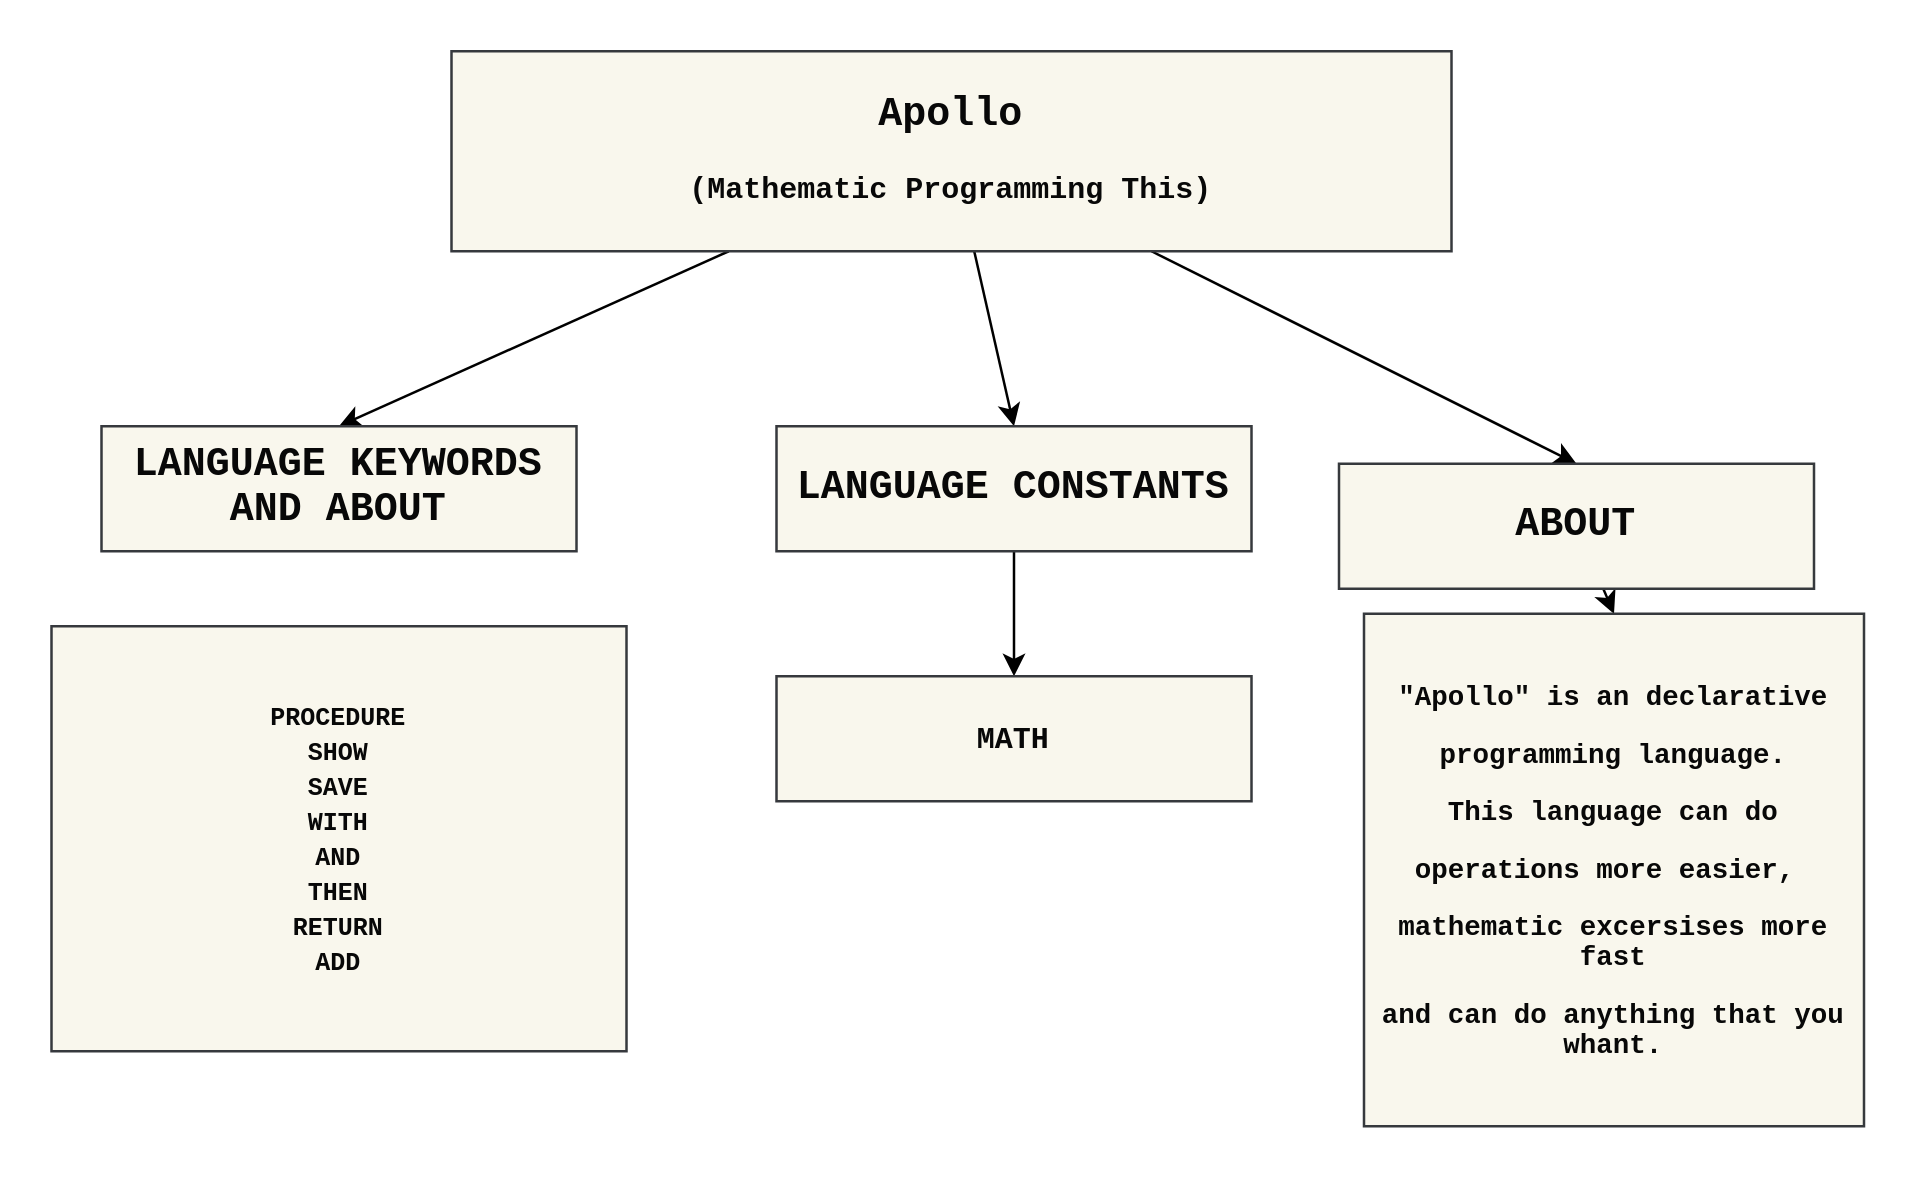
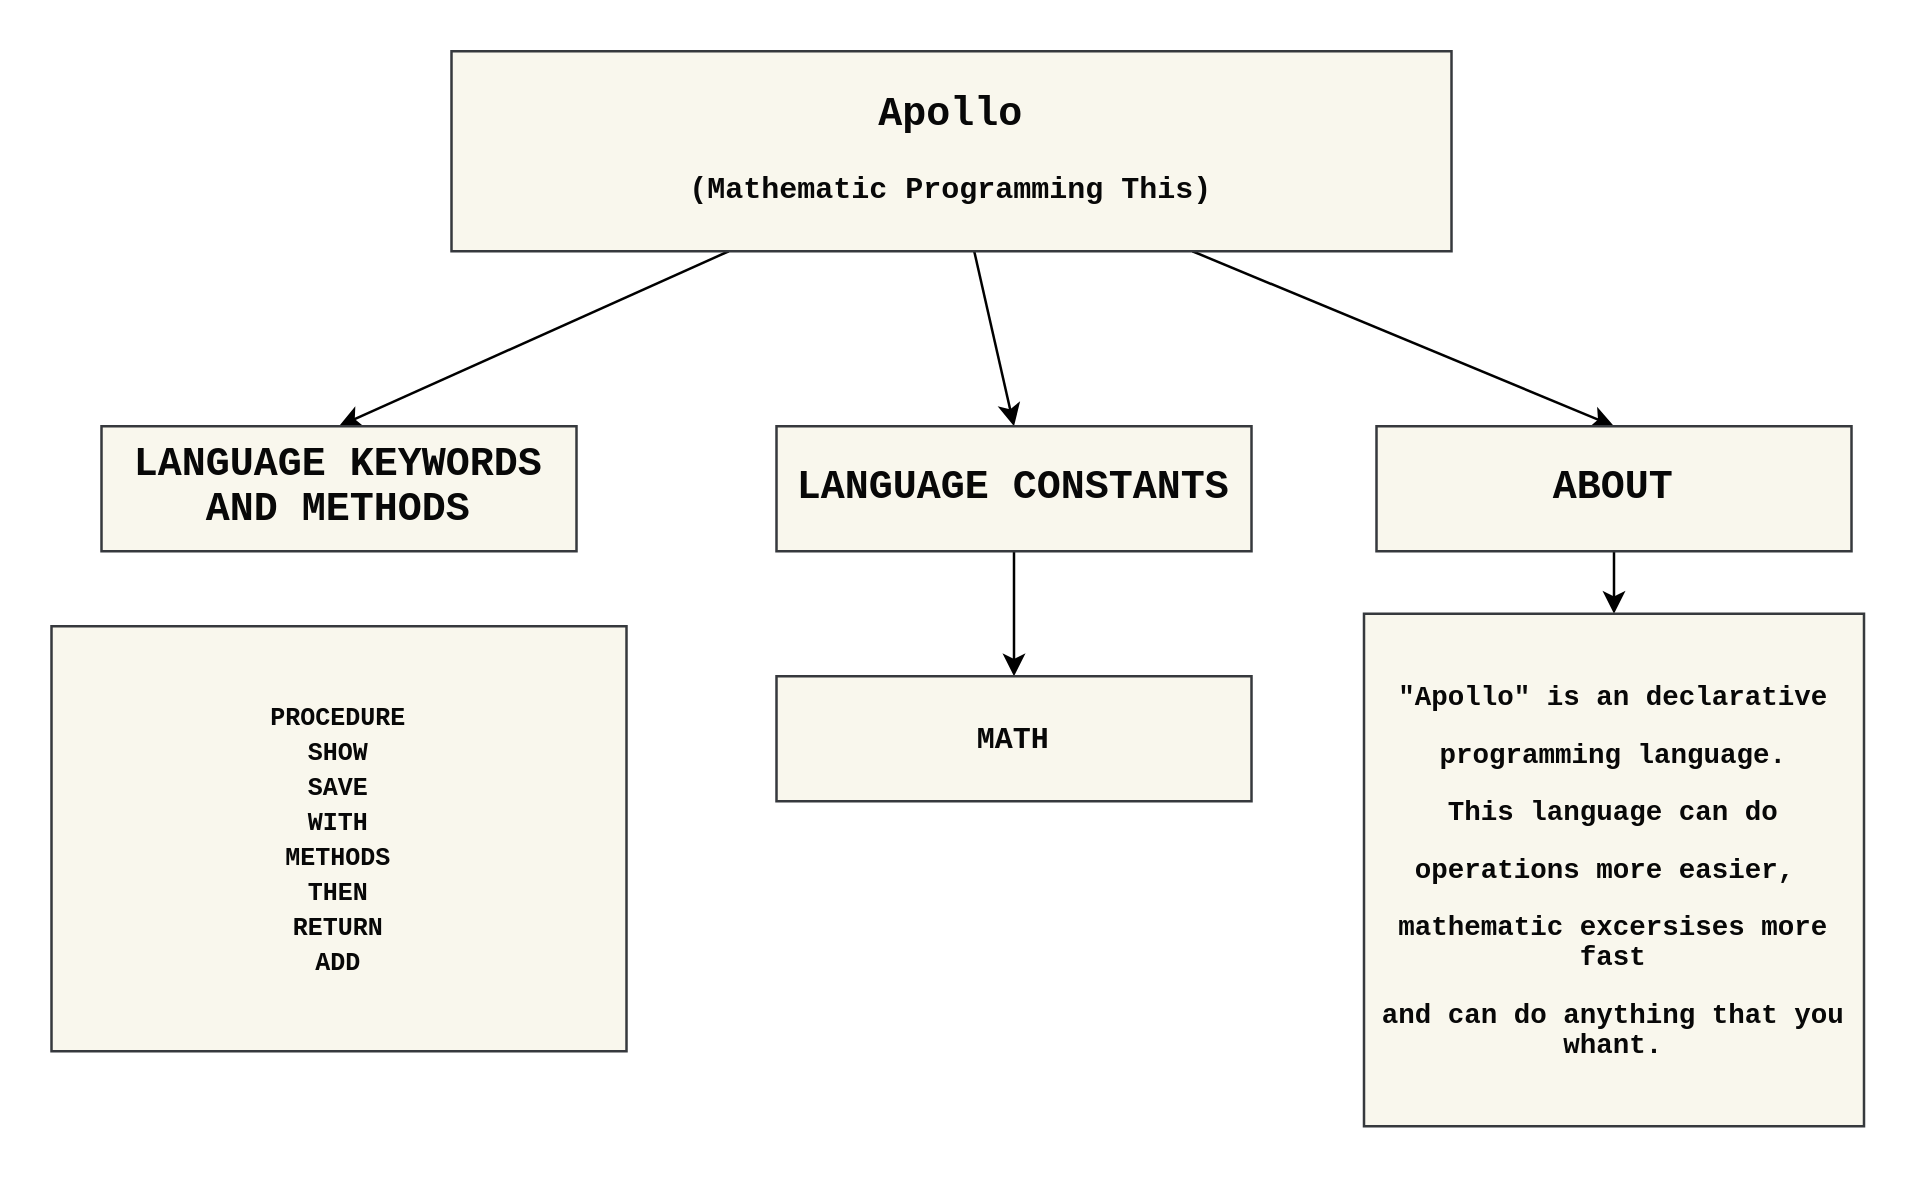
  <mxCell id="0" />
  <mxCell id="1" parent="0" />
  <mxCell id="2" style="edgeStyle=none;html=1;entryX=0.5;entryY=0;entryDx=0;entryDy=0;fontFamily=Courier New;fontSize=12;fontColor=#080808;" parent="1" source="5" target="6" edge="1"><mxGeometry relative="1" as="geometry" /></mxCell>
  <mxCell id="3" style="edgeStyle=none;html=1;entryX=0.5;entryY=0;entryDx=0;entryDy=0;fontFamily=Courier New;fontSize=12;fontColor=#080808;" parent="1" source="5" target="8" edge="1"><mxGeometry relative="1" as="geometry" /></mxCell>
  <mxCell id="4" style="edgeStyle=none;html=1;entryX=0.5;entryY=0;entryDx=0;entryDy=0;fontFamily=Courier New;fontSize=10;fontColor=#080808;" parent="1" source="5" target="11" edge="1"><mxGeometry relative="1" as="geometry" /></mxCell>
  <mxCell id="5" value="&lt;pre&gt;&lt;font size=&quot;1&quot; face=&quot;Courier New&quot; color=&quot;#080808&quot;&gt;&lt;b style=&quot;font-size: 16px;&quot;&gt;Apollo&lt;/b&gt;&lt;/font&gt;&lt;/pre&gt;&lt;pre&gt;&lt;font size=&quot;1&quot; face=&quot;Courier New&quot; color=&quot;#080808&quot;&gt;&lt;b style=&quot;font-size: 12px;&quot;&gt;(Mathematic Programming This)&lt;/b&gt;&lt;/font&gt;&lt;/pre&gt;" style="whiteSpace=wrap;html=1;fillColor=#f9f7ed;strokeColor=#36393d;" parent="1" vertex="1"><mxGeometry x="180" y="20" width="400" height="80" as="geometry" /></mxCell>
- <mxCell id="6" value="&lt;pre style=&quot;line-height: 40%;&quot;&gt;&lt;font face=&quot;Courier New&quot; color=&quot;#080808&quot;&gt;&lt;span style=&quot;font-size: 16px;&quot;&gt;&lt;b&gt;LANGUAGE KEYWORDS&lt;/b&gt;&lt;/span&gt;&lt;/font&gt;&lt;/pre&gt;&lt;pre style=&quot;line-height: 40%;&quot;&gt;&lt;font face=&quot;Courier New&quot; color=&quot;#080808&quot;&gt;&lt;span style=&quot;font-size: 16px;&quot;&gt;&lt;b&gt;AND ABOUT&lt;/b&gt;&lt;/span&gt;&lt;/font&gt;&lt;/pre&gt;" style="whiteSpace=wrap;html=1;fillColor=#f9f7ed;strokeColor=#36393d;" parent="1" vertex="1"><mxGeometry x="40" y="170" width="190" height="50" as="geometry" /></mxCell>
+ <mxCell id="6" value="&lt;pre style=&quot;line-height: 40%;&quot;&gt;&lt;font face=&quot;Courier New&quot; color=&quot;#080808&quot;&gt;&lt;span style=&quot;font-size: 16px;&quot;&gt;&lt;b&gt;LANGUAGE KEYWORDS&lt;/b&gt;&lt;/span&gt;&lt;/font&gt;&lt;/pre&gt;&lt;pre style=&quot;line-height: 40%;&quot;&gt;&lt;font face=&quot;Courier New&quot; color=&quot;#080808&quot;&gt;&lt;span style=&quot;font-size: 16px;&quot;&gt;&lt;b&gt;AND METHODS&lt;/b&gt;&lt;/span&gt;&lt;/font&gt;&lt;/pre&gt;" style="whiteSpace=wrap;html=1;fillColor=#f9f7ed;strokeColor=#36393d;" parent="1" vertex="1"><mxGeometry x="40" y="170" width="190" height="50" as="geometry" /></mxCell>
  <mxCell id="7" style="edgeStyle=none;html=1;entryX=0.5;entryY=0;entryDx=0;entryDy=0;fontFamily=Courier New;fontSize=12;fontColor=#080808;" parent="1" source="8" target="13" edge="1"><mxGeometry relative="1" as="geometry" /></mxCell>
  <mxCell id="8" value="&lt;pre&gt;&lt;font face=&quot;Courier New&quot; color=&quot;#080808&quot;&gt;&lt;span style=&quot;font-size: 16px;&quot;&gt;&lt;b&gt;LANGUAGE CONSTANTS&lt;/b&gt;&lt;/span&gt;&lt;/font&gt;&lt;/pre&gt;" style="whiteSpace=wrap;html=1;fillColor=#f9f7ed;strokeColor=#36393d;" parent="1" vertex="1"><mxGeometry x="310" y="170" width="190" height="50" as="geometry" /></mxCell>
- <mxCell id="9" value="&lt;pre style=&quot;line-height: 0%;&quot;&gt;&lt;font size=&quot;1&quot; face=&quot;Courier New&quot; color=&quot;#080808&quot;&gt;&lt;b&gt;PROCEDURE&lt;/b&gt;&lt;/font&gt;&lt;/pre&gt;&lt;pre style=&quot;line-height: 0%;&quot;&gt;&lt;font size=&quot;1&quot; face=&quot;Courier New&quot; color=&quot;#080808&quot;&gt;&lt;b&gt;SHOW&lt;/b&gt;&lt;/font&gt;&lt;/pre&gt;&lt;pre style=&quot;line-height: 0%;&quot;&gt;&lt;font size=&quot;1&quot; face=&quot;Courier New&quot; color=&quot;#080808&quot;&gt;&lt;b&gt;SAVE&lt;/b&gt;&lt;/font&gt;&lt;/pre&gt;&lt;pre style=&quot;line-height: 0%;&quot;&gt;&lt;font size=&quot;1&quot; face=&quot;Courier New&quot; color=&quot;#080808&quot;&gt;&lt;b&gt;WITH&lt;/b&gt;&lt;/font&gt;&lt;/pre&gt;&lt;pre style=&quot;line-height: 0%;&quot;&gt;&lt;font size=&quot;1&quot; face=&quot;Courier New&quot; color=&quot;#080808&quot;&gt;&lt;b&gt;AND&lt;/b&gt;&lt;/font&gt;&lt;/pre&gt;&lt;pre style=&quot;line-height: 0%;&quot;&gt;&lt;font size=&quot;1&quot; face=&quot;Courier New&quot; color=&quot;#080808&quot;&gt;&lt;b&gt;THEN&lt;/b&gt;&lt;/font&gt;&lt;/pre&gt;&lt;pre style=&quot;line-height: 0%;&quot;&gt;&lt;font size=&quot;1&quot; face=&quot;Courier New&quot; color=&quot;#080808&quot;&gt;&lt;b&gt;RETURN&lt;/b&gt;&lt;/font&gt;&lt;/pre&gt;&lt;pre style=&quot;line-height: 0%;&quot;&gt;&lt;pre style=&quot;line-height: 0px;&quot;&gt;&lt;font size=&quot;1&quot; face=&quot;Courier New&quot; color=&quot;#080808&quot;&gt;&lt;b&gt;ADD&lt;/b&gt;&lt;/font&gt;&lt;/pre&gt;&lt;/pre&gt;" style="whiteSpace=wrap;html=1;fillColor=#f9f7ed;strokeColor=#36393d;" parent="1" vertex="1"><mxGeometry x="20" y="250" width="230" height="170" as="geometry" /></mxCell>
+ <mxCell id="9" value="&lt;pre style=&quot;line-height: 0%;&quot;&gt;&lt;font size=&quot;1&quot; face=&quot;Courier New&quot; color=&quot;#080808&quot;&gt;&lt;b&gt;PROCEDURE&lt;/b&gt;&lt;/font&gt;&lt;/pre&gt;&lt;pre style=&quot;line-height: 0%;&quot;&gt;&lt;font size=&quot;1&quot; face=&quot;Courier New&quot; color=&quot;#080808&quot;&gt;&lt;b&gt;SHOW&lt;/b&gt;&lt;/font&gt;&lt;/pre&gt;&lt;pre style=&quot;line-height: 0%;&quot;&gt;&lt;font size=&quot;1&quot; face=&quot;Courier New&quot; color=&quot;#080808&quot;&gt;&lt;b&gt;SAVE&lt;/b&gt;&lt;/font&gt;&lt;/pre&gt;&lt;pre style=&quot;line-height: 0%;&quot;&gt;&lt;font size=&quot;1&quot; face=&quot;Courier New&quot; color=&quot;#080808&quot;&gt;&lt;b&gt;WITH&lt;/b&gt;&lt;/font&gt;&lt;/pre&gt;&lt;pre style=&quot;line-height: 0%;&quot;&gt;&lt;font size=&quot;1&quot; face=&quot;Courier New&quot; color=&quot;#080808&quot;&gt;&lt;b&gt;METHODS&lt;/b&gt;&lt;/font&gt;&lt;/pre&gt;&lt;pre style=&quot;line-height: 0%;&quot;&gt;&lt;font size=&quot;1&quot; face=&quot;Courier New&quot; color=&quot;#080808&quot;&gt;&lt;b&gt;THEN&lt;/b&gt;&lt;/font&gt;&lt;/pre&gt;&lt;pre style=&quot;line-height: 0%;&quot;&gt;&lt;font size=&quot;1&quot; face=&quot;Courier New&quot; color=&quot;#080808&quot;&gt;&lt;b&gt;RETURN&lt;/b&gt;&lt;/font&gt;&lt;/pre&gt;&lt;pre style=&quot;line-height: 0%;&quot;&gt;&lt;pre style=&quot;line-height: 0px;&quot;&gt;&lt;font size=&quot;1&quot; face=&quot;Courier New&quot; color=&quot;#080808&quot;&gt;&lt;b&gt;ADD&lt;/b&gt;&lt;/font&gt;&lt;/pre&gt;&lt;/pre&gt;" style="whiteSpace=wrap;html=1;fillColor=#f9f7ed;strokeColor=#36393d;" parent="1" vertex="1"><mxGeometry x="20" y="250" width="230" height="170" as="geometry" /></mxCell>
  <mxCell id="10" style="edgeStyle=none;html=1;entryX=0.5;entryY=0;entryDx=0;entryDy=0;fontFamily=Courier New;fontSize=12;fontColor=#080808;" parent="1" source="11" target="12" edge="1"><mxGeometry relative="1" as="geometry" /></mxCell>
- <mxCell id="11" value="&lt;pre&gt;&lt;font face=&quot;Courier New&quot; color=&quot;#080808&quot;&gt;&lt;span style=&quot;font-size: 16px;&quot;&gt;&lt;b&gt;ABOUT&lt;/b&gt;&lt;/span&gt;&lt;/font&gt;&lt;/pre&gt;" style="whiteSpace=wrap;html=1;fillColor=#f9f7ed;strokeColor=#36393d;" parent="1" vertex="1"><mxGeometry x="535" y="185" width="190" height="50" as="geometry" /></mxCell>
+ <mxCell id="11" value="&lt;pre&gt;&lt;font face=&quot;Courier New&quot; color=&quot;#080808&quot;&gt;&lt;span style=&quot;font-size: 16px;&quot;&gt;&lt;b&gt;ABOUT&lt;/b&gt;&lt;/span&gt;&lt;/font&gt;&lt;/pre&gt;" style="whiteSpace=wrap;html=1;fillColor=#f9f7ed;strokeColor=#36393d;" parent="1" vertex="1"><mxGeometry x="550" y="170" width="190" height="50" as="geometry" /></mxCell>
  <mxCell id="12" value="&lt;pre style=&quot;font-size: 11px; line-height: 100%;&quot;&gt;&lt;font style=&quot;font-size: 11px;&quot; face=&quot;Courier New&quot; color=&quot;#080808&quot;&gt;&lt;b style=&quot;&quot;&gt;&quot;Apollo&quot; is an declarative&lt;/b&gt;&lt;/font&gt;&lt;/pre&gt;&lt;pre style=&quot;font-size: 11px; line-height: 100%;&quot;&gt;&lt;font style=&quot;font-size: 11px;&quot; face=&quot;Courier New&quot; color=&quot;#080808&quot;&gt;&lt;b style=&quot;&quot;&gt;programming language.&lt;/b&gt;&lt;/font&gt;&lt;/pre&gt;&lt;pre style=&quot;font-size: 11px; line-height: 100%;&quot;&gt;&lt;font style=&quot;font-size: 11px;&quot; face=&quot;Courier New&quot; color=&quot;#080808&quot;&gt;&lt;b style=&quot;&quot;&gt;This language can do&lt;/b&gt;&lt;/font&gt;&lt;/pre&gt;&lt;pre style=&quot;font-size: 11px; line-height: 100%;&quot;&gt;&lt;font style=&quot;font-size: 11px;&quot;&gt;&lt;font style=&quot;font-size: 11px;&quot; face=&quot;Courier New&quot; color=&quot;#080808&quot;&gt;&lt;b style=&quot;&quot;&gt;operations &lt;/b&gt;&lt;/font&gt;&lt;b style=&quot;color: rgb(8, 8, 8); font-family: &amp;quot;Courier New&amp;quot;; background-color: initial; white-space: normal;&quot;&gt;more easier,&amp;nbsp;&lt;/b&gt;&lt;/font&gt;&lt;/pre&gt;&lt;pre style=&quot;font-size: 11px; line-height: 100%;&quot;&gt;&lt;font style=&quot;font-size: 11px;&quot;&gt;&lt;font style=&quot;font-size: 11px;&quot; face=&quot;Courier New&quot; color=&quot;#080808&quot;&gt;&lt;b style=&quot;&quot;&gt;mathematic excersises &lt;/b&gt;&lt;/font&gt;&lt;b style=&quot;color: rgb(8, 8, 8); font-family: &amp;quot;Courier New&amp;quot;; background-color: initial; white-space: normal;&quot;&gt;more fast&lt;/b&gt;&lt;/font&gt;&lt;/pre&gt;&lt;pre style=&quot;font-size: 11px; line-height: 100%;&quot;&gt;&lt;b style=&quot;color: rgb(8, 8, 8); font-family: &amp;quot;Courier New&amp;quot;; background-color: initial; white-space: normal;&quot;&gt;&lt;font style=&quot;font-size: 11px;&quot;&gt;and can do anything that you whant.&lt;/font&gt;&lt;/b&gt;&lt;/pre&gt;" style="whiteSpace=wrap;html=1;fillColor=#f9f7ed;strokeColor=#36393d;" parent="1" vertex="1"><mxGeometry x="545" y="245" width="200" height="205" as="geometry" /></mxCell>
  <mxCell id="13" value="&lt;pre&gt;&lt;font size=&quot;1&quot; face=&quot;Courier New&quot; color=&quot;#080808&quot;&gt;&lt;b style=&quot;font-size: 12px;&quot;&gt;MATH&lt;/b&gt;&lt;/font&gt;&lt;/pre&gt;" style="whiteSpace=wrap;html=1;fillColor=#f9f7ed;strokeColor=#36393d;" parent="1" vertex="1"><mxGeometry x="310" y="270" width="190" height="50" as="geometry" /></mxCell>
